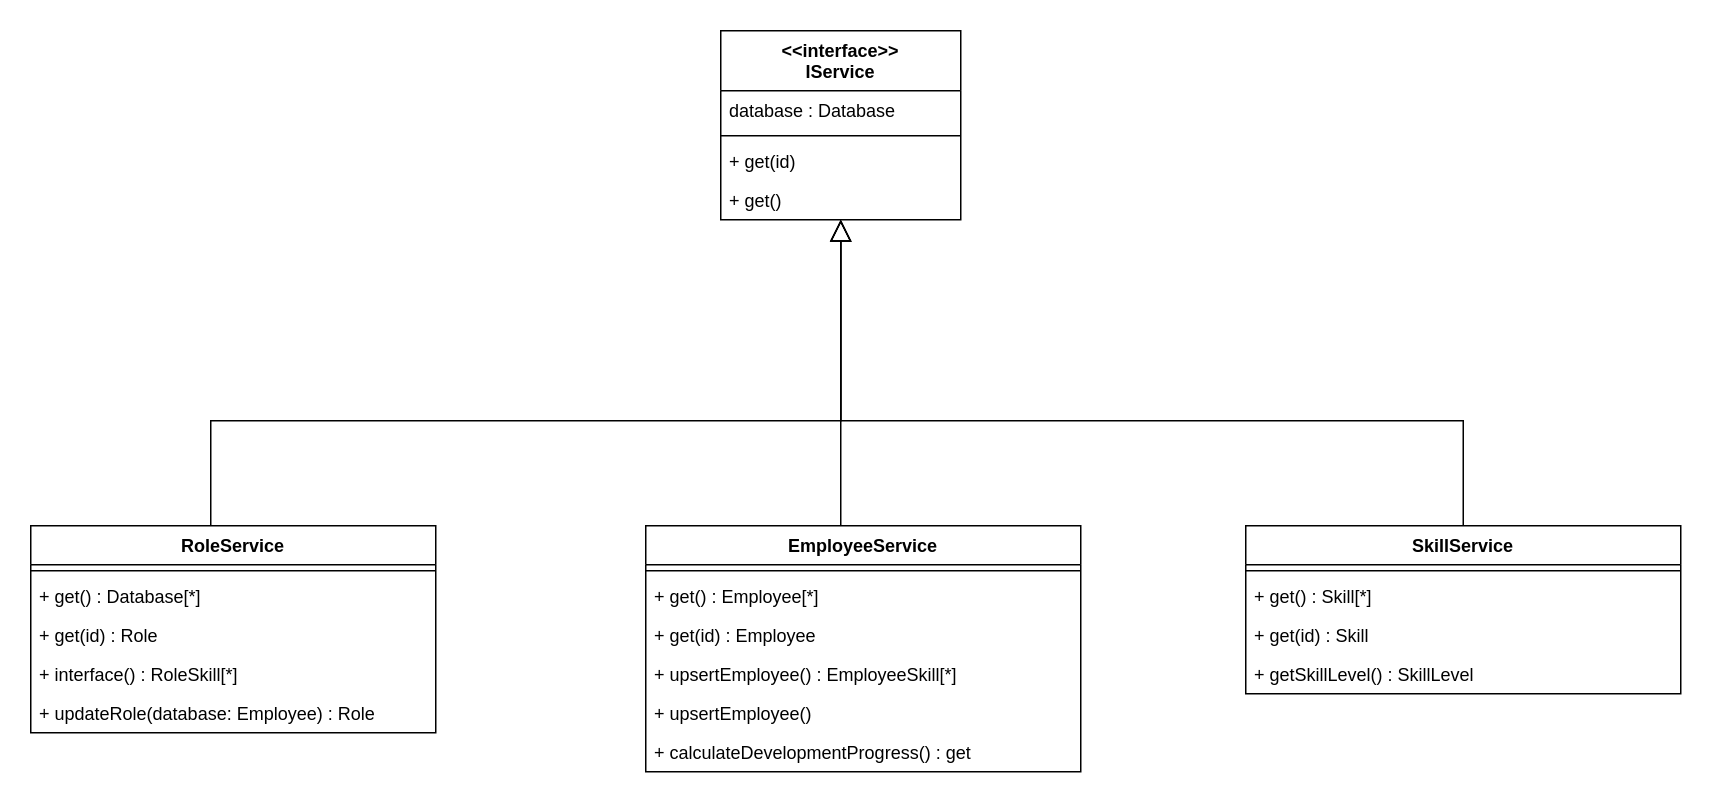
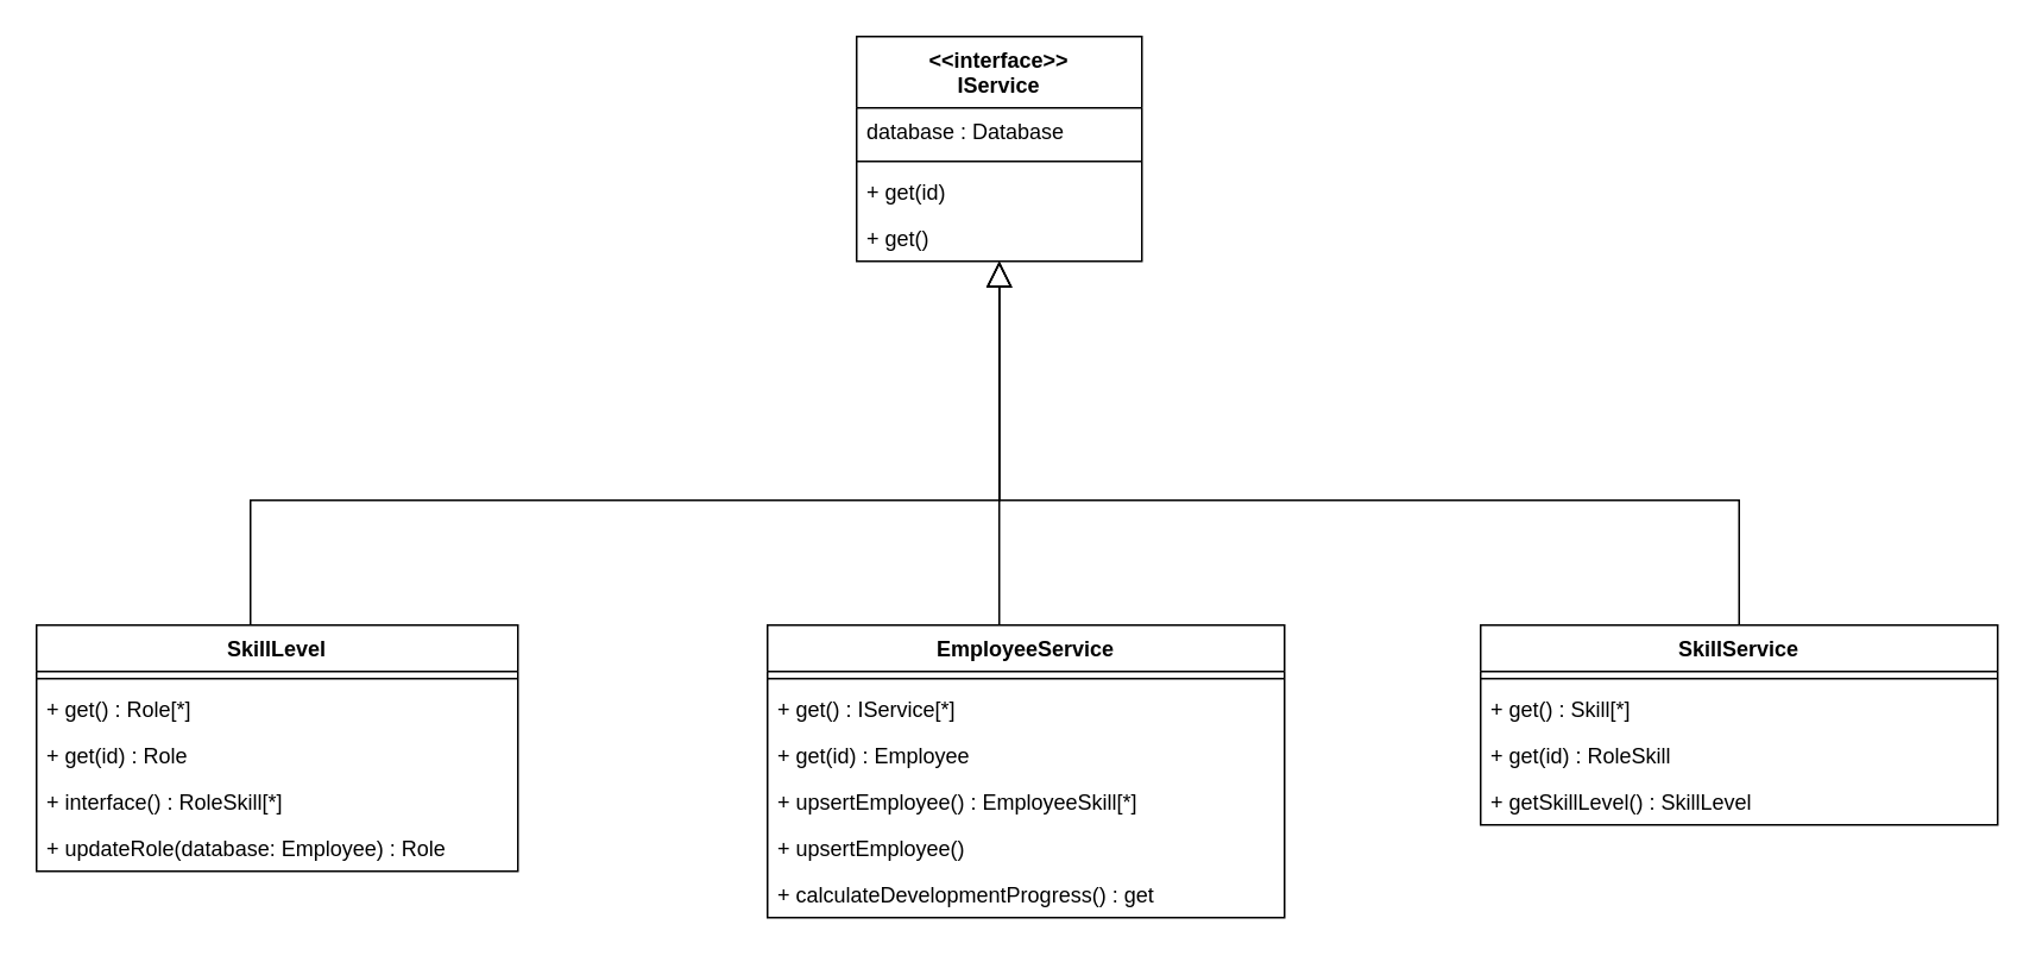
  <mxCell id="0" />
  <mxCell id="1" parent="0" />
  <mxCell id="2" style="edgeStyle=orthogonalEdgeStyle;rounded=0;orthogonalLoop=1;jettySize=auto;html=1;endArrow=block;endFill=0;endSize=12;" edge="1" parent="1" source="3" target="23"><mxGeometry relative="1" as="geometry"><mxPoint x="550" y="144" as="targetPoint" /><Array as="points"><mxPoint x="975" y="280" /><mxPoint x="560" y="280" /></Array></mxGeometry></mxCell>
  <mxCell id="3" value="SkillService" style="swimlane;fontStyle=1;align=center;verticalAlign=top;childLayout=stackLayout;horizontal=1;startSize=26;horizontalStack=0;resizeParent=1;resizeParentMax=0;resizeLast=0;collapsible=1;marginBottom=0;" vertex="1" parent="1"><mxGeometry x="830" y="350" width="290" height="112" as="geometry" /></mxCell>
  <mxCell id="4" value="" style="line;strokeWidth=1;fillColor=none;align=left;verticalAlign=middle;spacingTop=-1;spacingLeft=3;spacingRight=3;rotatable=0;labelPosition=right;points=[];portConstraint=eastwest;" vertex="1" parent="3"><mxGeometry y="26" width="290" height="8" as="geometry" /></mxCell>
  <mxCell id="5" value="+ get() : Skill[*]" style="text;strokeColor=none;fillColor=none;align=left;verticalAlign=top;spacingLeft=4;spacingRight=4;overflow=hidden;rotatable=0;points=[[0,0.5],[1,0.5]];portConstraint=eastwest;" vertex="1" parent="3"><mxGeometry y="34" width="290" height="26" as="geometry" /></mxCell>
- <mxCell id="6" value="+ get(id) : Skill" style="text;strokeColor=none;fillColor=none;align=left;verticalAlign=top;spacingLeft=4;spacingRight=4;overflow=hidden;rotatable=0;points=[[0,0.5],[1,0.5]];portConstraint=eastwest;" vertex="1" parent="3"><mxGeometry y="60" width="290" height="26" as="geometry" /></mxCell>
+ <mxCell id="6" value="+ get(id) : RoleSkill" style="text;strokeColor=none;fillColor=none;align=left;verticalAlign=top;spacingLeft=4;spacingRight=4;overflow=hidden;rotatable=0;points=[[0,0.5],[1,0.5]];portConstraint=eastwest;" vertex="1" parent="3"><mxGeometry y="60" width="290" height="26" as="geometry" /></mxCell>
  <mxCell id="7" value="+ getSkillLevel() : SkillLevel" style="text;strokeColor=none;fillColor=none;align=left;verticalAlign=top;spacingLeft=4;spacingRight=4;overflow=hidden;rotatable=0;points=[[0,0.5],[1,0.5]];portConstraint=eastwest;" vertex="1" parent="3"><mxGeometry y="86" width="290" height="26" as="geometry" /></mxCell>
  <mxCell id="8" style="edgeStyle=orthogonalEdgeStyle;rounded=0;orthogonalLoop=1;jettySize=auto;html=1;endArrow=block;endFill=0;endSize=12;" edge="1" parent="1" source="9" target="23"><mxGeometry relative="1" as="geometry"><mxPoint x="550" y="144" as="targetPoint" /><Array as="points"><mxPoint x="140" y="280" /><mxPoint x="560" y="280" /></Array></mxGeometry></mxCell>
- <mxCell id="9" value="RoleService" style="swimlane;fontStyle=1;align=center;verticalAlign=top;childLayout=stackLayout;horizontal=1;startSize=26;horizontalStack=0;resizeParent=1;resizeParentMax=0;resizeLast=0;collapsible=1;marginBottom=0;" vertex="1" parent="1"><mxGeometry x="20" y="350" width="270" height="138" as="geometry" /></mxCell>
+ <mxCell id="9" value="SkillLevel" style="swimlane;fontStyle=1;align=center;verticalAlign=top;childLayout=stackLayout;horizontal=1;startSize=26;horizontalStack=0;resizeParent=1;resizeParentMax=0;resizeLast=0;collapsible=1;marginBottom=0;" vertex="1" parent="1"><mxGeometry x="20" y="350" width="270" height="138" as="geometry" /></mxCell>
  <mxCell id="10" value="" style="line;strokeWidth=1;fillColor=none;align=left;verticalAlign=middle;spacingTop=-1;spacingLeft=3;spacingRight=3;rotatable=0;labelPosition=right;points=[];portConstraint=eastwest;" vertex="1" parent="9"><mxGeometry y="26" width="270" height="8" as="geometry" /></mxCell>
- <mxCell id="11" value="+ get() : Database[*]" style="text;strokeColor=none;fillColor=none;align=left;verticalAlign=top;spacingLeft=4;spacingRight=4;overflow=hidden;rotatable=0;points=[[0,0.5],[1,0.5]];portConstraint=eastwest;" vertex="1" parent="9"><mxGeometry y="34" width="270" height="26" as="geometry" /></mxCell>
+ <mxCell id="11" value="+ get() : Role[*]" style="text;strokeColor=none;fillColor=none;align=left;verticalAlign=top;spacingLeft=4;spacingRight=4;overflow=hidden;rotatable=0;points=[[0,0.5],[1,0.5]];portConstraint=eastwest;" vertex="1" parent="9"><mxGeometry y="34" width="270" height="26" as="geometry" /></mxCell>
  <mxCell id="12" value="+ get(id) : Role" style="text;strokeColor=none;fillColor=none;align=left;verticalAlign=top;spacingLeft=4;spacingRight=4;overflow=hidden;rotatable=0;points=[[0,0.5],[1,0.5]];portConstraint=eastwest;" vertex="1" parent="9"><mxGeometry y="60" width="270" height="26" as="geometry" /></mxCell>
  <mxCell id="13" value="+ interface() : RoleSkill[*]" style="text;strokeColor=none;fillColor=none;align=left;verticalAlign=top;spacingLeft=4;spacingRight=4;overflow=hidden;rotatable=0;points=[[0,0.5],[1,0.5]];portConstraint=eastwest;" vertex="1" parent="9"><mxGeometry y="86" width="270" height="26" as="geometry" /></mxCell>
  <mxCell id="14" value="+ updateRole(database: Employee) : Role" style="text;strokeColor=none;fillColor=none;align=left;verticalAlign=top;spacingLeft=4;spacingRight=4;overflow=hidden;rotatable=0;points=[[0,0.5],[1,0.5]];portConstraint=eastwest;" vertex="1" parent="9"><mxGeometry y="112" width="270" height="26" as="geometry" /></mxCell>
  <mxCell id="15" style="edgeStyle=orthogonalEdgeStyle;rounded=0;orthogonalLoop=1;jettySize=auto;html=1;endArrow=block;endFill=0;endSize=12;" edge="1" parent="1" source="16" target="23"><mxGeometry relative="1" as="geometry"><mxPoint x="550" y="144" as="targetPoint" /><Array as="points"><mxPoint x="560" y="160" /><mxPoint x="560" y="160" /></Array></mxGeometry></mxCell>
  <mxCell id="16" value="EmployeeService" style="swimlane;fontStyle=1;align=center;verticalAlign=top;childLayout=stackLayout;horizontal=1;startSize=26;horizontalStack=0;resizeParent=1;resizeParentMax=0;resizeLast=0;collapsible=1;marginBottom=0;" vertex="1" parent="1"><mxGeometry x="430" y="350" width="290" height="164" as="geometry" /></mxCell>
  <mxCell id="17" value="" style="line;strokeWidth=1;fillColor=none;align=left;verticalAlign=middle;spacingTop=-1;spacingLeft=3;spacingRight=3;rotatable=0;labelPosition=right;points=[];portConstraint=eastwest;" vertex="1" parent="16"><mxGeometry y="26" width="290" height="8" as="geometry" /></mxCell>
- <mxCell id="18" value="+ get() : Employee[*]" style="text;strokeColor=none;fillColor=none;align=left;verticalAlign=top;spacingLeft=4;spacingRight=4;overflow=hidden;rotatable=0;points=[[0,0.5],[1,0.5]];portConstraint=eastwest;" vertex="1" parent="16"><mxGeometry y="34" width="290" height="26" as="geometry" /></mxCell>
+ <mxCell id="18" value="+ get() : IService[*]" style="text;strokeColor=none;fillColor=none;align=left;verticalAlign=top;spacingLeft=4;spacingRight=4;overflow=hidden;rotatable=0;points=[[0,0.5],[1,0.5]];portConstraint=eastwest;" vertex="1" parent="16"><mxGeometry y="34" width="290" height="26" as="geometry" /></mxCell>
  <mxCell id="19" value="+ get(id) : Employee" style="text;strokeColor=none;fillColor=none;align=left;verticalAlign=top;spacingLeft=4;spacingRight=4;overflow=hidden;rotatable=0;points=[[0,0.5],[1,0.5]];portConstraint=eastwest;" vertex="1" parent="16"><mxGeometry y="60" width="290" height="26" as="geometry" /></mxCell>
  <mxCell id="20" value="+ upsertEmployee() : EmployeeSkill[*]" style="text;strokeColor=none;fillColor=none;align=left;verticalAlign=top;spacingLeft=4;spacingRight=4;overflow=hidden;rotatable=0;points=[[0,0.5],[1,0.5]];portConstraint=eastwest;" vertex="1" parent="16"><mxGeometry y="86" width="290" height="26" as="geometry" /></mxCell>
  <mxCell id="21" value="+ upsertEmployee()" style="text;strokeColor=none;fillColor=none;align=left;verticalAlign=top;spacingLeft=4;spacingRight=4;overflow=hidden;rotatable=0;points=[[0,0.5],[1,0.5]];portConstraint=eastwest;" vertex="1" parent="16"><mxGeometry y="112" width="290" height="26" as="geometry" /></mxCell>
  <mxCell id="22" value="+ calculateDevelopmentProgress() : get" style="text;strokeColor=none;fillColor=none;align=left;verticalAlign=top;spacingLeft=4;spacingRight=4;overflow=hidden;rotatable=0;points=[[0,0.5],[1,0.5]];portConstraint=eastwest;" vertex="1" parent="16"><mxGeometry y="138" width="290" height="26" as="geometry" /></mxCell>
  <mxCell id="23" value="&lt;&lt;interface&gt;&gt;&#10;IService" style="swimlane;fontStyle=1;align=center;verticalAlign=top;childLayout=stackLayout;horizontal=1;startSize=40;horizontalStack=0;resizeParent=1;resizeParentMax=0;resizeLast=0;collapsible=1;marginBottom=0;" vertex="1" parent="1"><mxGeometry x="480" y="20" width="160" height="126" as="geometry" /></mxCell>
  <mxCell id="24" value="database : Database" style="text;strokeColor=none;fillColor=none;align=left;verticalAlign=top;spacingLeft=4;spacingRight=4;overflow=hidden;rotatable=0;points=[[0,0.5],[1,0.5]];portConstraint=eastwest;" vertex="1" parent="23"><mxGeometry y="40" width="160" height="26" as="geometry" /></mxCell>
  <mxCell id="25" value="" style="line;strokeWidth=1;fillColor=none;align=left;verticalAlign=middle;spacingTop=-1;spacingLeft=3;spacingRight=3;rotatable=0;labelPosition=right;points=[];portConstraint=eastwest;" vertex="1" parent="23"><mxGeometry y="66" width="160" height="8" as="geometry" /></mxCell>
  <mxCell id="26" value="+ get(id)" style="text;strokeColor=none;fillColor=none;align=left;verticalAlign=top;spacingLeft=4;spacingRight=4;overflow=hidden;rotatable=0;points=[[0,0.5],[1,0.5]];portConstraint=eastwest;" vertex="1" parent="23"><mxGeometry y="74" width="160" height="26" as="geometry" /></mxCell>
  <mxCell id="27" value="+ get()" style="text;strokeColor=none;fillColor=none;align=left;verticalAlign=top;spacingLeft=4;spacingRight=4;overflow=hidden;rotatable=0;points=[[0,0.5],[1,0.5]];portConstraint=eastwest;" vertex="1" parent="23"><mxGeometry y="100" width="160" height="26" as="geometry" /></mxCell>
